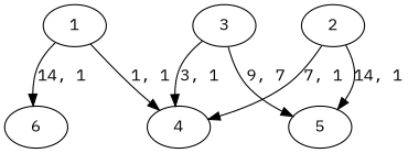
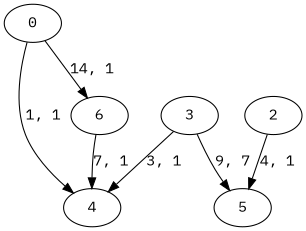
  digraph {
    fontname="IBM Plex Mono"
    node [fontname="IBM Plex Mono"]
    edge [fontname="IBM Plex Mono"]
-   1
+   1 [label=0]
    4
    6
    2
    5
    3
    1 -> 4 [label="1, 1"]
    1 -> 6 [label="14, 1"]
-   2 -> 4 [label="7, 1"]
-   2 -> 5 [label="14, 1"]
+   6 -> 4 [label="7, 1"]
+   2 -> 5 [label="4, 1"]
    3 -> 4 [label="3, 1"]
    3 -> 5 [label="9, 7"]
  }
